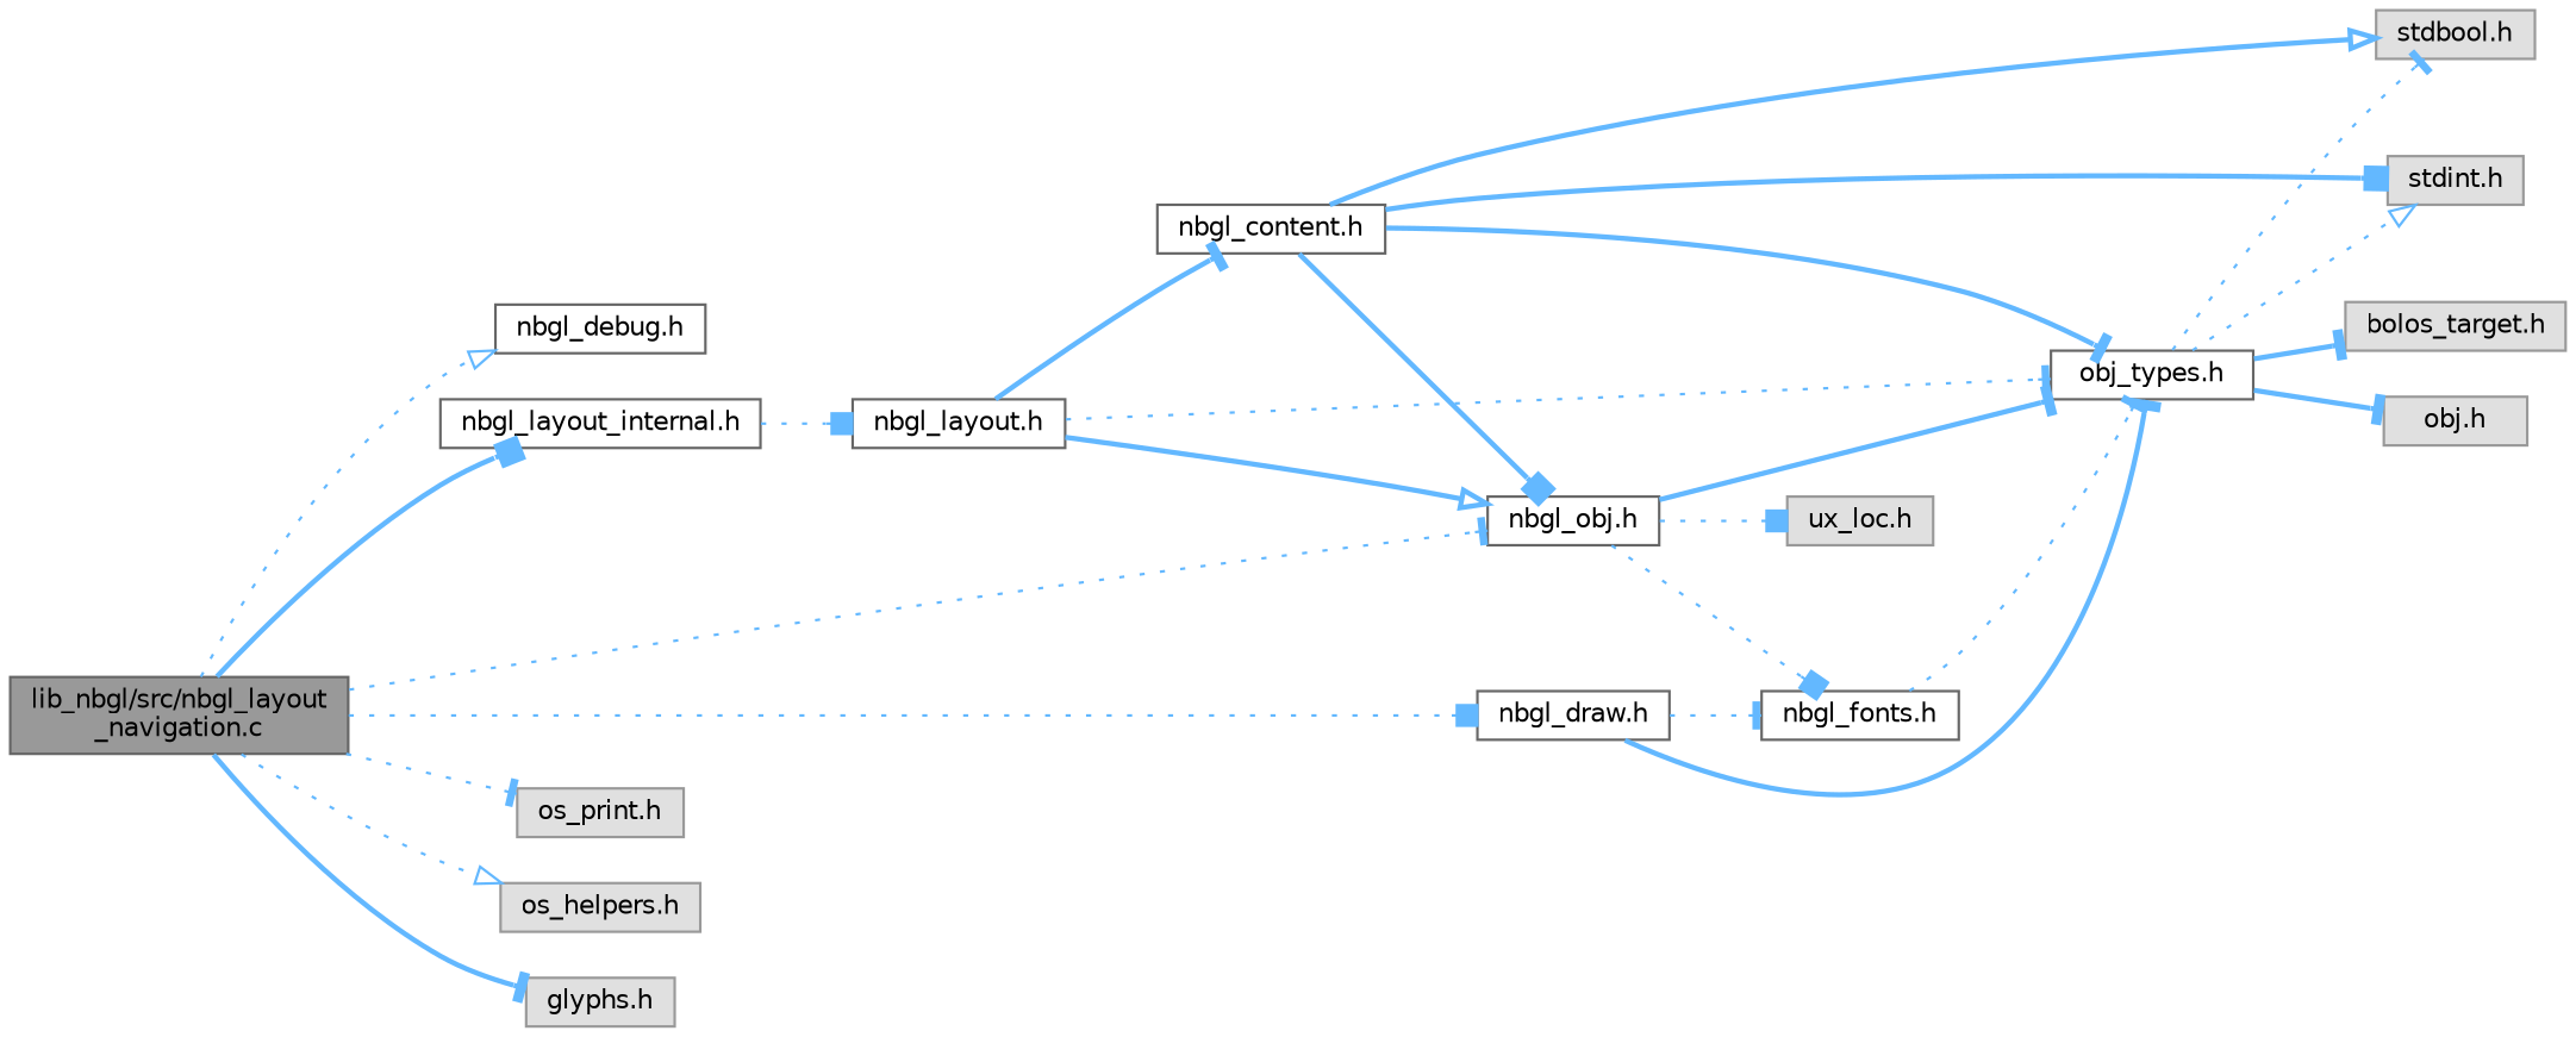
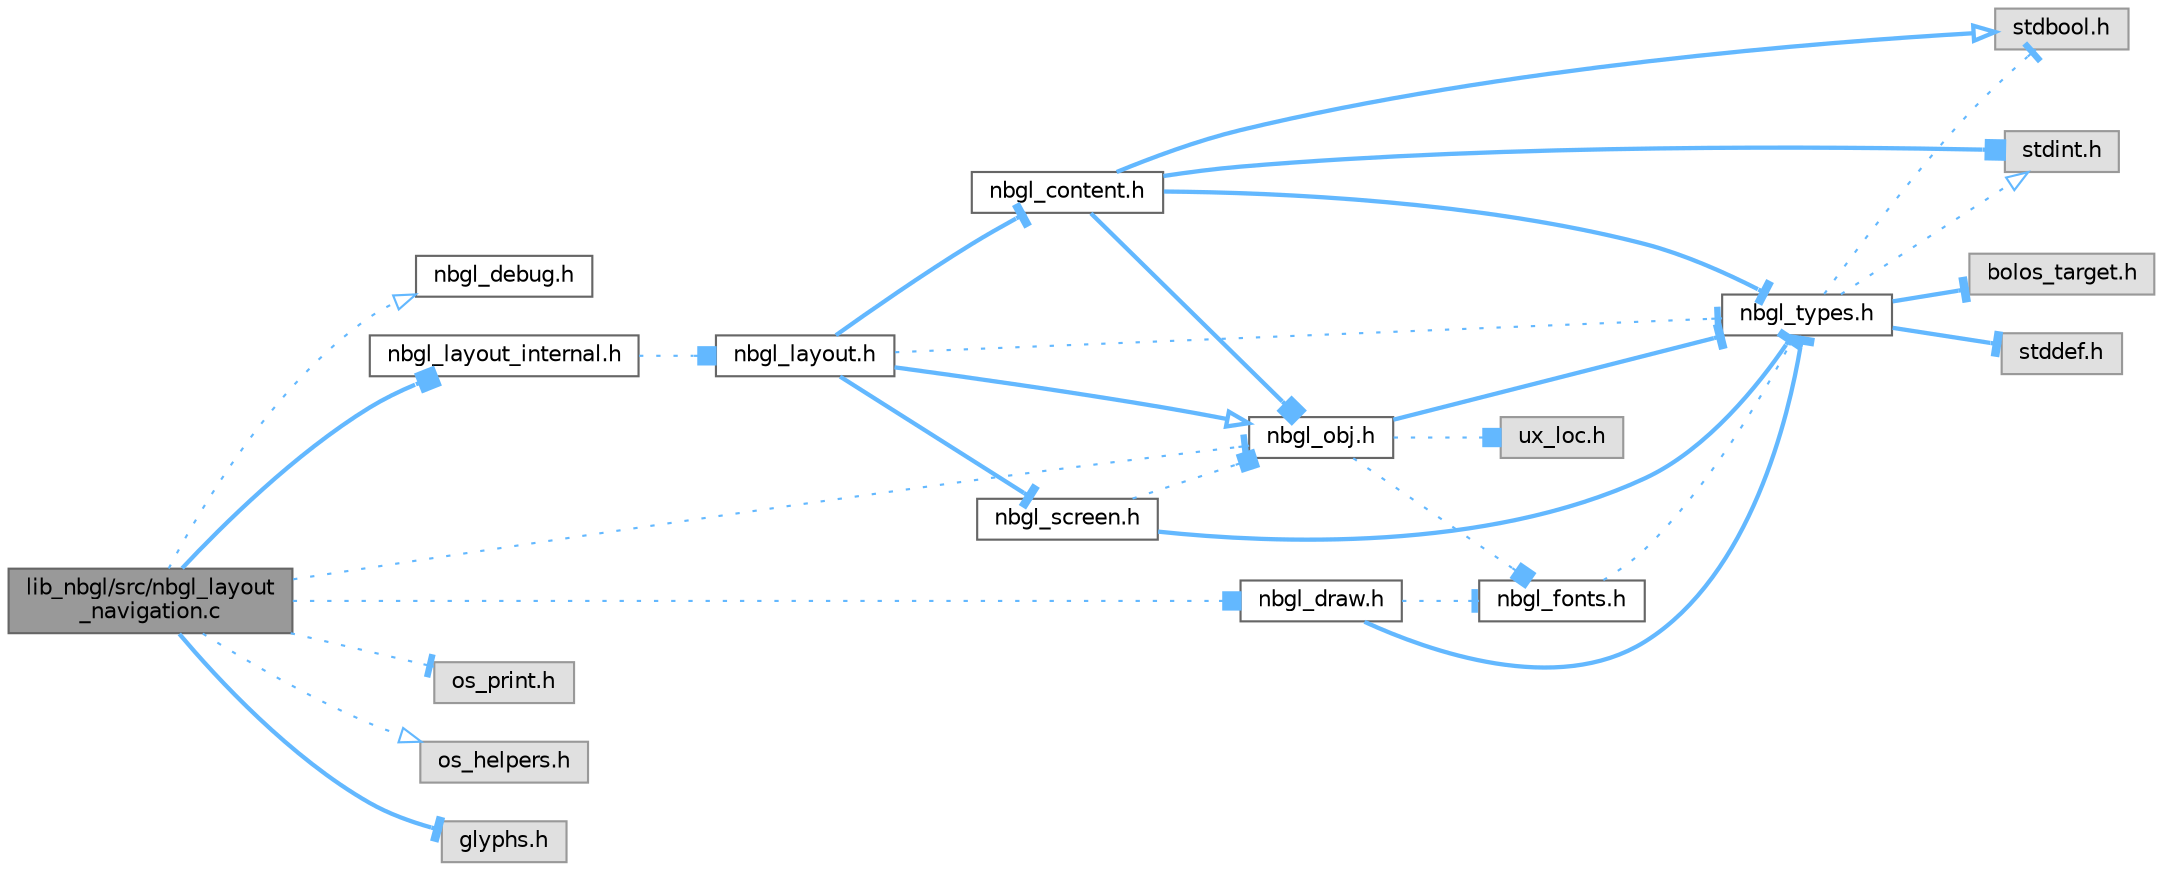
  digraph {
    rankdir=LR
    node [color=grey40 fillcolor=white fontname=Helvetica fontsize=10 shape=box style=filled]
    edge [arrowhead=tee color=steelblue1 fontname=Helvetica fontsize=10 labelfontname=Helvetica labelfontsize=10 style=dotted]
    n1 [color=gray40 fillcolor=grey60 fontcolor=black height=0.2 label="lib_nbgl/src/nbgl_layout\l_navigation.c" width=0.4]
    n2 [height=0.2 label="nbgl_debug.h" width=0.4]
    n3 [height=0.2 label="nbgl_draw.h" width=0.4]
    n4 [height=0.2 label="nbgl_obj.h" width=0.4]
    n5 [height=0.2 label="nbgl_layout_internal.h" width=0.4]
    n6 [color=grey60 fillcolor="#E0E0E0" height=0.2 label="os_print.h" width=0.4]
    n7 [color=grey60 fillcolor="#E0E0E0" height=0.2 label="os_helpers.h" width=0.4]
    n8 [color=grey60 fillcolor="#E0E0E0" height=0.2 label="glyphs.h" width=0.4]
-   n9 [height=0.2 label="obj_types.h" width=0.4]
+   n9 [height=0.2 label="nbgl_types.h" width=0.4]
    n10 [height=0.2 label="nbgl_fonts.h" width=0.4]
    n11 [color=grey60 fillcolor="#E0E0E0" height=0.2 label="ux_loc.h" width=0.4]
    n12 [height=0.2 label="nbgl_layout.h" width=0.4]
-   n13 [color=grey60 fillcolor="#E0E0E0" height=0.2 label="obj.h" width=0.4]
+   n13 [color=grey60 fillcolor="#E0E0E0" height=0.2 label="stddef.h" width=0.4]
    n14 [color=grey60 fillcolor="#E0E0E0" height=0.2 label="stdint.h" width=0.4]
    n15 [color=grey60 fillcolor="#E0E0E0" height=0.2 label="stdbool.h" width=0.4]
    n16 [color=grey60 fillcolor="#E0E0E0" height=0.2 label="bolos_target.h" width=0.4]
+   n17 [height=0.2 label="nbgl_screen.h" width=0.4]
    n18 [height=0.2 label="nbgl_content.h" width=0.4]
    n1 -> n2 [arrowhead=onormal]
    n1 -> n3 [arrowhead=box]
    n1 -> n4
    n1 -> n5 [arrowhead=box style=bold]
    n1 -> n6
    n1 -> n7 [arrowhead=onormal]
    n1 -> n8 [style=bold]
    n3 -> n9 [style=bold]
    n3 -> n10
    n4 -> n9 [style=bold]
    n4 -> n10 [arrowhead=box]
    n4 -> n11 [arrowhead=box]
    n5 -> n12 [arrowhead=box]
    n9 -> n13 [style=bold]
    n9 -> n14 [arrowhead=onormal]
    n9 -> n15
    n9 -> n16 [style=bold]
    n10 -> n9
    n12 -> n4 [arrowhead=onormal style=bold]
    n12 -> n9
+   n12 -> n17 [style=bold]
    n12 -> n18 [style=bold]
+   n17 -> n4 [arrowhead=box]
+   n17 -> n9 [style=bold]
    n18 -> n4 [arrowhead=box style=bold]
    n18 -> n9 [style=bold]
    n18 -> n14 [arrowhead=box style=bold]
    n18 -> n15 [arrowhead=onormal style=bold]
  }
